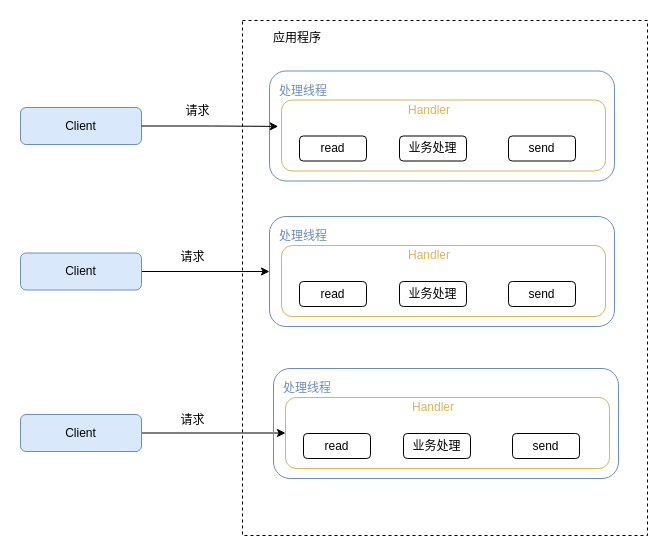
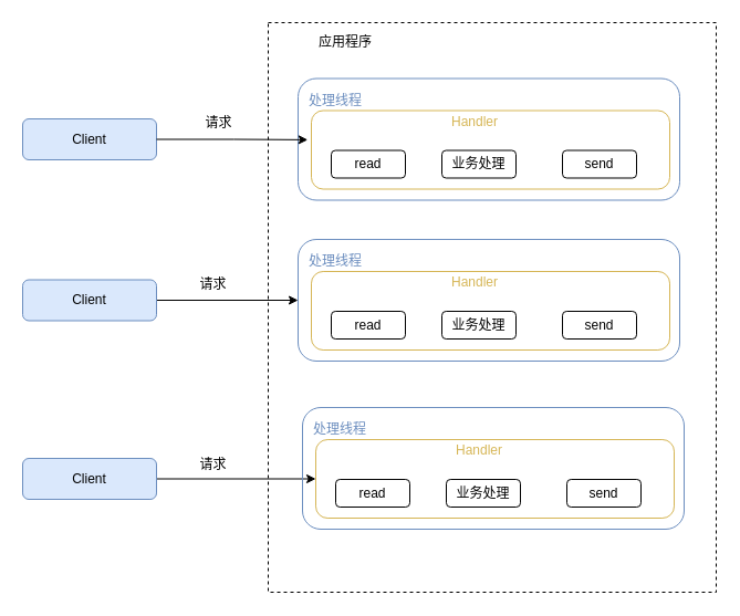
  <mxCell id="0" />
  <mxCell id="1" parent="0" />
  <mxCell id="2" value="" style="rounded=0;whiteSpace=wrap;html=1;fillColor=none;dashed=1;" vertex="1" parent="1"><mxGeometry x="242" y="20" width="405" height="515" as="geometry" /></mxCell>
  <mxCell id="3" value="Client" style="rounded=1;whiteSpace=wrap;html=1;fillColor=#dae8fc;strokeColor=#6c8ebf;" vertex="1" parent="1"><mxGeometry x="20" y="107" width="121" height="37" as="geometry" /></mxCell>
  <mxCell id="4" style="edgeStyle=orthogonalEdgeStyle;rounded=0;orthogonalLoop=1;jettySize=auto;html=1;entryX=0;entryY=0.5;entryDx=0;entryDy=0;" edge="1" parent="1" source="5" target="18"><mxGeometry relative="1" as="geometry" /></mxCell>
  <mxCell id="5" value="Client" style="rounded=1;whiteSpace=wrap;html=1;fillColor=#dae8fc;strokeColor=#6c8ebf;" vertex="1" parent="1"><mxGeometry x="20" y="252.5" width="121" height="37" as="geometry" /></mxCell>
  <mxCell id="6" style="edgeStyle=orthogonalEdgeStyle;rounded=0;orthogonalLoop=1;jettySize=auto;html=1;" edge="1" parent="1" source="7" target="28"><mxGeometry relative="1" as="geometry" /></mxCell>
  <mxCell id="7" value="Client" style="rounded=1;whiteSpace=wrap;html=1;fillColor=#dae8fc;strokeColor=#6c8ebf;" vertex="1" parent="1"><mxGeometry x="20" y="414" width="121" height="37" as="geometry" /></mxCell>
- <mxCell id="8" value="应用程序" style="text;html=1;align=center;verticalAlign=middle;whiteSpace=wrap;rounded=0;" vertex="1" parent="1"><mxGeometry x="267" y="23" width="60" height="30" as="geometry" /></mxCell>
+ <mxCell id="8" value="应用程序" style="text;html=1;align=center;verticalAlign=middle;whiteSpace=wrap;rounded=0;" vertex="1" parent="1"><mxGeometry x="282" y="23" width="60" height="30" as="geometry" /></mxCell>
  <mxCell id="9" value="" style="group;movable=1;resizable=1;rotatable=1;deletable=1;editable=1;locked=0;connectable=1;" vertex="1" connectable="0" parent="1"><mxGeometry x="269" y="70.5" width="345" height="110" as="geometry" /></mxCell>
  <mxCell id="10" value="" style="rounded=1;whiteSpace=wrap;html=1;fillColor=none;strokeColor=#6c8ebf;movable=1;resizable=1;rotatable=1;deletable=1;editable=1;locked=0;connectable=1;" vertex="1" parent="9"><mxGeometry width="345" height="110" as="geometry" /></mxCell>
  <mxCell id="11" value="处理线程" style="text;html=1;strokeColor=none;fillColor=none;align=center;verticalAlign=middle;whiteSpace=wrap;rounded=0;fontColor=#6C8EBF;movable=1;resizable=1;rotatable=1;deletable=1;editable=1;locked=0;connectable=1;" vertex="1" parent="9"><mxGeometry x="3.5" y="5" width="60" height="30" as="geometry" /></mxCell>
  <mxCell id="12" value="" style="rounded=1;whiteSpace=wrap;html=1;fillColor=none;strokeColor=#D6B656;movable=1;resizable=1;rotatable=1;deletable=1;editable=1;locked=0;connectable=1;" vertex="1" parent="9"><mxGeometry x="12" y="29" width="324" height="71" as="geometry" /></mxCell>
  <mxCell id="13" value="Handler" style="text;html=1;strokeColor=none;fillColor=none;align=center;verticalAlign=middle;whiteSpace=wrap;rounded=0;fontColor=#D6B656;movable=1;resizable=1;rotatable=1;deletable=1;editable=1;locked=0;connectable=1;" vertex="1" parent="9"><mxGeometry x="130" y="24" width="60" height="30" as="geometry" /></mxCell>
  <mxCell id="14" value="read" style="rounded=1;whiteSpace=wrap;html=1;movable=1;resizable=1;rotatable=1;deletable=1;editable=1;locked=0;connectable=1;" vertex="1" parent="9"><mxGeometry x="30" y="65" width="67" height="25" as="geometry" /></mxCell>
  <mxCell id="15" value="业务处理" style="rounded=1;whiteSpace=wrap;html=1;movable=1;resizable=1;rotatable=1;deletable=1;editable=1;locked=0;connectable=1;" vertex="1" parent="9"><mxGeometry x="130" y="65" width="67" height="25" as="geometry" /></mxCell>
  <mxCell id="16" value="send" style="rounded=1;whiteSpace=wrap;html=1;movable=1;resizable=1;rotatable=1;deletable=1;editable=1;locked=0;connectable=1;" vertex="1" parent="9"><mxGeometry x="239" y="65" width="67" height="25" as="geometry" /></mxCell>
  <mxCell id="17" value="" style="group;movable=1;resizable=1;rotatable=1;deletable=1;editable=1;locked=0;connectable=1;" vertex="1" connectable="0" parent="1"><mxGeometry x="269" y="216" width="345" height="110" as="geometry" /></mxCell>
  <mxCell id="18" value="" style="rounded=1;whiteSpace=wrap;html=1;fillColor=none;strokeColor=#6c8ebf;movable=1;resizable=1;rotatable=1;deletable=1;editable=1;locked=0;connectable=1;" vertex="1" parent="17"><mxGeometry width="345" height="110" as="geometry" /></mxCell>
  <mxCell id="19" value="处理线程" style="text;html=1;strokeColor=none;fillColor=none;align=center;verticalAlign=middle;whiteSpace=wrap;rounded=0;fontColor=#6C8EBF;movable=1;resizable=1;rotatable=1;deletable=1;editable=1;locked=0;connectable=1;" vertex="1" parent="17"><mxGeometry x="3.5" y="5" width="60" height="30" as="geometry" /></mxCell>
  <mxCell id="20" value="" style="rounded=1;whiteSpace=wrap;html=1;fillColor=none;strokeColor=#D6B656;movable=1;resizable=1;rotatable=1;deletable=1;editable=1;locked=0;connectable=1;" vertex="1" parent="17"><mxGeometry x="12" y="29" width="324" height="71" as="geometry" /></mxCell>
  <mxCell id="21" value="Handler" style="text;html=1;strokeColor=none;fillColor=none;align=center;verticalAlign=middle;whiteSpace=wrap;rounded=0;fontColor=#D6B656;movable=1;resizable=1;rotatable=1;deletable=1;editable=1;locked=0;connectable=1;" vertex="1" parent="17"><mxGeometry x="130" y="24" width="60" height="30" as="geometry" /></mxCell>
  <mxCell id="22" value="read" style="rounded=1;whiteSpace=wrap;html=1;movable=1;resizable=1;rotatable=1;deletable=1;editable=1;locked=0;connectable=1;" vertex="1" parent="17"><mxGeometry x="30" y="65" width="67" height="25" as="geometry" /></mxCell>
  <mxCell id="23" value="业务处理" style="rounded=1;whiteSpace=wrap;html=1;movable=1;resizable=1;rotatable=1;deletable=1;editable=1;locked=0;connectable=1;" vertex="1" parent="17"><mxGeometry x="130" y="65" width="67" height="25" as="geometry" /></mxCell>
  <mxCell id="24" value="send" style="rounded=1;whiteSpace=wrap;html=1;movable=1;resizable=1;rotatable=1;deletable=1;editable=1;locked=0;connectable=1;" vertex="1" parent="17"><mxGeometry x="239" y="65" width="67" height="25" as="geometry" /></mxCell>
  <mxCell id="25" value="" style="group;movable=1;resizable=1;rotatable=1;deletable=1;editable=1;locked=0;connectable=1;" vertex="1" connectable="0" parent="1"><mxGeometry x="273" y="368" width="345" height="110" as="geometry" /></mxCell>
  <mxCell id="26" value="" style="rounded=1;whiteSpace=wrap;html=1;fillColor=none;strokeColor=#6c8ebf;movable=1;resizable=1;rotatable=1;deletable=1;editable=1;locked=0;connectable=1;" vertex="1" parent="25"><mxGeometry width="345" height="110" as="geometry" /></mxCell>
  <mxCell id="27" value="处理线程" style="text;html=1;strokeColor=none;fillColor=none;align=center;verticalAlign=middle;whiteSpace=wrap;rounded=0;fontColor=#6C8EBF;movable=1;resizable=1;rotatable=1;deletable=1;editable=1;locked=0;connectable=1;" vertex="1" parent="25"><mxGeometry x="3.5" y="5" width="60" height="30" as="geometry" /></mxCell>
  <mxCell id="28" value="" style="rounded=1;whiteSpace=wrap;html=1;fillColor=none;strokeColor=#D6B656;movable=1;resizable=1;rotatable=1;deletable=1;editable=1;locked=0;connectable=1;" vertex="1" parent="25"><mxGeometry x="12" y="29" width="324" height="71" as="geometry" /></mxCell>
  <mxCell id="29" value="Handler" style="text;html=1;strokeColor=none;fillColor=none;align=center;verticalAlign=middle;whiteSpace=wrap;rounded=0;fontColor=#D6B656;movable=1;resizable=1;rotatable=1;deletable=1;editable=1;locked=0;connectable=1;" vertex="1" parent="25"><mxGeometry x="130" y="24" width="60" height="30" as="geometry" /></mxCell>
  <mxCell id="30" value="read" style="rounded=1;whiteSpace=wrap;html=1;movable=1;resizable=1;rotatable=1;deletable=1;editable=1;locked=0;connectable=1;" vertex="1" parent="25"><mxGeometry x="30" y="65" width="67" height="25" as="geometry" /></mxCell>
  <mxCell id="31" value="业务处理" style="rounded=1;whiteSpace=wrap;html=1;movable=1;resizable=1;rotatable=1;deletable=1;editable=1;locked=0;connectable=1;" vertex="1" parent="25"><mxGeometry x="130" y="65" width="67" height="25" as="geometry" /></mxCell>
  <mxCell id="32" value="send" style="rounded=1;whiteSpace=wrap;html=1;movable=1;resizable=1;rotatable=1;deletable=1;editable=1;locked=0;connectable=1;" vertex="1" parent="25"><mxGeometry x="239" y="65" width="67" height="25" as="geometry" /></mxCell>
  <mxCell id="33" style="edgeStyle=orthogonalEdgeStyle;rounded=0;orthogonalLoop=1;jettySize=auto;html=1;entryX=-0.01;entryY=0.372;entryDx=0;entryDy=0;entryPerimeter=0;" edge="1" parent="1" source="3" target="12"><mxGeometry relative="1" as="geometry" /></mxCell>
  <mxCell id="34" value="请求" style="text;html=1;align=center;verticalAlign=middle;resizable=0;points=[];autosize=1;strokeColor=none;fillColor=none;" vertex="1" parent="1"><mxGeometry x="176" y="98" width="42" height="26" as="geometry" /></mxCell>
  <mxCell id="35" value="请求" style="text;html=1;align=center;verticalAlign=middle;resizable=0;points=[];autosize=1;strokeColor=none;fillColor=none;" vertex="1" parent="1"><mxGeometry x="171" y="244" width="42" height="26" as="geometry" /></mxCell>
  <mxCell id="36" value="请求" style="text;html=1;align=center;verticalAlign=middle;resizable=0;points=[];autosize=1;strokeColor=none;fillColor=none;" vertex="1" parent="1"><mxGeometry x="171" y="407" width="42" height="26" as="geometry" /></mxCell>
